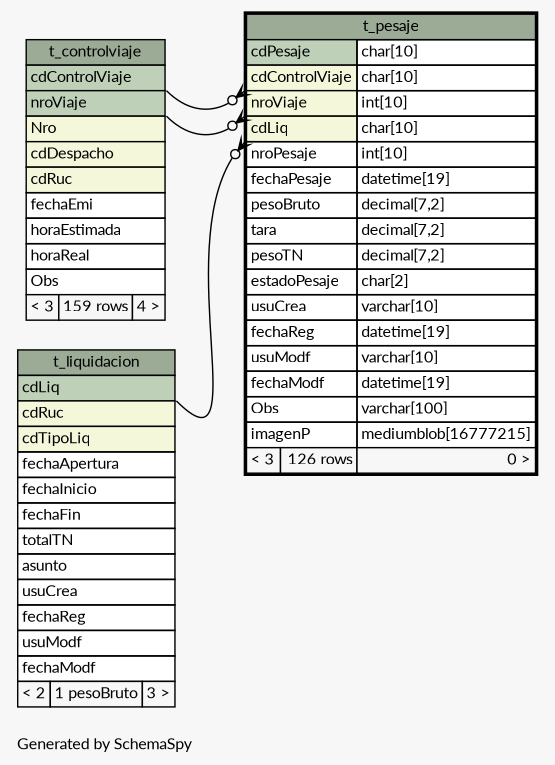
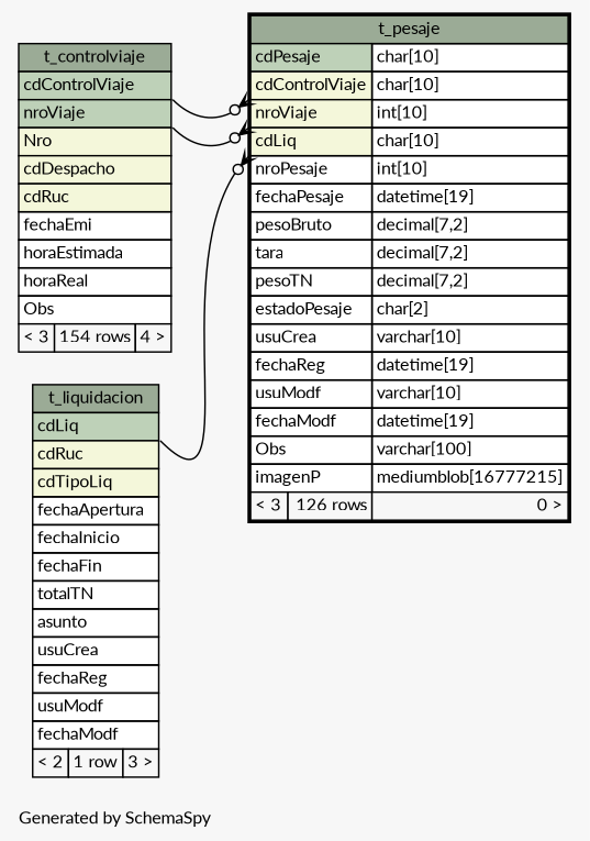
  digraph {
    bgcolor="#f7f7f7"
    fontname=Lato
    fontsize=11
    label="\nGenerated by SchemaSpy"
    labeljust=l
    nodesep=0.18
    rankdir=RL
    ranksep=0.46
    node [fontname=Lato fontsize=11 shape=plaintext]
    edge [arrowhead=none arrowsize=0.8 arrowtail=crowodot dir=back fontname=Lato]
    n1 [label=<     <TABLE BORDER="2" CELLBORDER="1" CELLSPACING="0" BGCOLOR="#ffffff">       <TR><TD COLSPAN="3" BGCOLOR="#9bab96" ALIGN="CENTER">t_pesaje</TD></TR>       <TR><TD PORT="cdPesaje" COLSPAN="2" BGCOLOR="#bed1b8" ALIGN="LEFT">cdPesaje</TD><TD PORT="cdPesaje.type" ALIGN="LEFT">char[10]</TD></TR>       <TR><TD PORT="cdControlViaje" COLSPAN="2" BGCOLOR="#f4f7da" ALIGN="LEFT">cdControlViaje</TD><TD PORT="cdControlViaje.type" ALIGN="LEFT">char[10]</TD></TR>       <TR><TD PORT="nroViaje" COLSPAN="2" BGCOLOR="#f4f7da" ALIGN="LEFT">nroViaje</TD><TD PORT="nroViaje.type" ALIGN="LEFT">int[10]</TD></TR>       <TR><TD PORT="cdLiq" COLSPAN="2" BGCOLOR="#f4f7da" ALIGN="LEFT">cdLiq</TD><TD PORT="cdLiq.type" ALIGN="LEFT">char[10]</TD></TR>       <TR><TD PORT="nroPesaje" COLSPAN="2" ALIGN="LEFT">nroPesaje</TD><TD PORT="nroPesaje.type" ALIGN="LEFT">int[10]</TD></TR>       <TR><TD PORT="fechaPesaje" COLSPAN="2" ALIGN="LEFT">fechaPesaje</TD><TD PORT="fechaPesaje.type" ALIGN="LEFT">datetime[19]</TD></TR>       <TR><TD PORT="pesoBruto" COLSPAN="2" ALIGN="LEFT">pesoBruto</TD><TD PORT="pesoBruto.type" ALIGN="LEFT">decimal[7,2]</TD></TR>       <TR><TD PORT="tara" COLSPAN="2" ALIGN="LEFT">tara</TD><TD PORT="tara.type" ALIGN="LEFT">decimal[7,2]</TD></TR>       <TR><TD PORT="pesoTN" COLSPAN="2" ALIGN="LEFT">pesoTN</TD><TD PORT="pesoTN.type" ALIGN="LEFT">decimal[7,2]</TD></TR>       <TR><TD PORT="estadoPesaje" COLSPAN="2" ALIGN="LEFT">estadoPesaje</TD><TD PORT="estadoPesaje.type" ALIGN="LEFT">char[2]</TD></TR>       <TR><TD PORT="usuCrea" COLSPAN="2" ALIGN="LEFT">usuCrea</TD><TD PORT="usuCrea.type" ALIGN="LEFT">varchar[10]</TD></TR>       <TR><TD PORT="fechaReg" COLSPAN="2" ALIGN="LEFT">fechaReg</TD><TD PORT="fechaReg.type" ALIGN="LEFT">datetime[19]</TD></TR>       <TR><TD PORT="usuModf" COLSPAN="2" ALIGN="LEFT">usuModf</TD><TD PORT="usuModf.type" ALIGN="LEFT">varchar[10]</TD></TR>       <TR><TD PORT="fechaModf" COLSPAN="2" ALIGN="LEFT">fechaModf</TD><TD PORT="fechaModf.type" ALIGN="LEFT">datetime[19]</TD></TR>       <TR><TD PORT="Obs" COLSPAN="2" ALIGN="LEFT">Obs</TD><TD PORT="Obs.type" ALIGN="LEFT">varchar[100]</TD></TR>       <TR><TD PORT="imagenP" COLSPAN="2" ALIGN="LEFT">imagenP</TD><TD PORT="imagenP.type" ALIGN="LEFT">mediumblob[16777215]</TD></TR>       <TR><TD ALIGN="LEFT" BGCOLOR="#f7f7f7">&lt; 3</TD><TD ALIGN="RIGHT" BGCOLOR="#f7f7f7">126 rows</TD><TD ALIGN="RIGHT" BGCOLOR="#f7f7f7">0 &gt;</TD></TR>     </TABLE>>]
-   n2 [label=<     <TABLE BORDER="0" CELLBORDER="1" CELLSPACING="0" BGCOLOR="#ffffff">       <TR><TD COLSPAN="3" BGCOLOR="#9bab96" ALIGN="CENTER">t_controlviaje</TD></TR>       <TR><TD PORT="cdControlViaje" COLSPAN="3" BGCOLOR="#bed1b8" ALIGN="LEFT">cdControlViaje</TD></TR>       <TR><TD PORT="nroViaje" COLSPAN="3" BGCOLOR="#bed1b8" ALIGN="LEFT">nroViaje</TD></TR>       <TR><TD PORT="Nro" COLSPAN="3" BGCOLOR="#f4f7da" ALIGN="LEFT">Nro</TD></TR>       <TR><TD PORT="cdDespacho" COLSPAN="3" BGCOLOR="#f4f7da" ALIGN="LEFT">cdDespacho</TD></TR>       <TR><TD PORT="cdRuc" COLSPAN="3" BGCOLOR="#f4f7da" ALIGN="LEFT">cdRuc</TD></TR>       <TR><TD PORT="fechaEmi" COLSPAN="3" ALIGN="LEFT">fechaEmi</TD></TR>       <TR><TD PORT="horaEstimada" COLSPAN="3" ALIGN="LEFT">horaEstimada</TD></TR>       <TR><TD PORT="horaReal" COLSPAN="3" ALIGN="LEFT">horaReal</TD></TR>       <TR><TD PORT="Obs" COLSPAN="3" ALIGN="LEFT">Obs</TD></TR>       <TR><TD ALIGN="LEFT" BGCOLOR="#f7f7f7">&lt; 3</TD><TD ALIGN="RIGHT" BGCOLOR="#f7f7f7">159 rows</TD><TD ALIGN="RIGHT" BGCOLOR="#f7f7f7">4 &gt;</TD></TR>     </TABLE>>]
-   n3 [label=<     <TABLE BORDER="0" CELLBORDER="1" CELLSPACING="0" BGCOLOR="#ffffff">       <TR><TD COLSPAN="3" BGCOLOR="#9bab96" ALIGN="CENTER">t_liquidacion</TD></TR>       <TR><TD PORT="cdLiq" COLSPAN="3" BGCOLOR="#bed1b8" ALIGN="LEFT">cdLiq</TD></TR>       <TR><TD PORT="cdRuc" COLSPAN="3" BGCOLOR="#f4f7da" ALIGN="LEFT">cdRuc</TD></TR>       <TR><TD PORT="cdTipoLiq" COLSPAN="3" BGCOLOR="#f4f7da" ALIGN="LEFT">cdTipoLiq</TD></TR>       <TR><TD PORT="fechaApertura" COLSPAN="3" ALIGN="LEFT">fechaApertura</TD></TR>       <TR><TD PORT="fechaInicio" COLSPAN="3" ALIGN="LEFT">fechaInicio</TD></TR>       <TR><TD PORT="fechaFin" COLSPAN="3" ALIGN="LEFT">fechaFin</TD></TR>       <TR><TD PORT="totalTN" COLSPAN="3" ALIGN="LEFT">totalTN</TD></TR>       <TR><TD PORT="asunto" COLSPAN="3" ALIGN="LEFT">asunto</TD></TR>       <TR><TD PORT="usuCrea" COLSPAN="3" ALIGN="LEFT">usuCrea</TD></TR>       <TR><TD PORT="fechaReg" COLSPAN="3" ALIGN="LEFT">fechaReg</TD></TR>       <TR><TD PORT="usuModf" COLSPAN="3" ALIGN="LEFT">usuModf</TD></TR>       <TR><TD PORT="fechaModf" COLSPAN="3" ALIGN="LEFT">fechaModf</TD></TR>       <TR><TD ALIGN="LEFT" BGCOLOR="#f7f7f7">&lt; 2</TD><TD ALIGN="RIGHT" BGCOLOR="#f7f7f7">1 pesoBruto</TD><TD ALIGN="RIGHT" BGCOLOR="#f7f7f7">3 &gt;</TD></TR>     </TABLE>>]
+   n2 [label=<     <TABLE BORDER="0" CELLBORDER="1" CELLSPACING="0" BGCOLOR="#ffffff">       <TR><TD COLSPAN="3" BGCOLOR="#9bab96" ALIGN="CENTER">t_controlviaje</TD></TR>       <TR><TD PORT="cdControlViaje" COLSPAN="3" BGCOLOR="#bed1b8" ALIGN="LEFT">cdControlViaje</TD></TR>       <TR><TD PORT="nroViaje" COLSPAN="3" BGCOLOR="#bed1b8" ALIGN="LEFT">nroViaje</TD></TR>       <TR><TD PORT="Nro" COLSPAN="3" BGCOLOR="#f4f7da" ALIGN="LEFT">Nro</TD></TR>       <TR><TD PORT="cdDespacho" COLSPAN="3" BGCOLOR="#f4f7da" ALIGN="LEFT">cdDespacho</TD></TR>       <TR><TD PORT="cdRuc" COLSPAN="3" BGCOLOR="#f4f7da" ALIGN="LEFT">cdRuc</TD></TR>       <TR><TD PORT="fechaEmi" COLSPAN="3" ALIGN="LEFT">fechaEmi</TD></TR>       <TR><TD PORT="horaEstimada" COLSPAN="3" ALIGN="LEFT">horaEstimada</TD></TR>       <TR><TD PORT="horaReal" COLSPAN="3" ALIGN="LEFT">horaReal</TD></TR>       <TR><TD PORT="Obs" COLSPAN="3" ALIGN="LEFT">Obs</TD></TR>       <TR><TD ALIGN="LEFT" BGCOLOR="#f7f7f7">&lt; 3</TD><TD ALIGN="RIGHT" BGCOLOR="#f7f7f7">154 rows</TD><TD ALIGN="RIGHT" BGCOLOR="#f7f7f7">4 &gt;</TD></TR>     </TABLE>>]
+   n3 [label=<     <TABLE BORDER="0" CELLBORDER="1" CELLSPACING="0" BGCOLOR="#ffffff">       <TR><TD COLSPAN="3" BGCOLOR="#9bab96" ALIGN="CENTER">t_liquidacion</TD></TR>       <TR><TD PORT="cdLiq" COLSPAN="3" BGCOLOR="#bed1b8" ALIGN="LEFT">cdLiq</TD></TR>       <TR><TD PORT="cdRuc" COLSPAN="3" BGCOLOR="#f4f7da" ALIGN="LEFT">cdRuc</TD></TR>       <TR><TD PORT="cdTipoLiq" COLSPAN="3" BGCOLOR="#f4f7da" ALIGN="LEFT">cdTipoLiq</TD></TR>       <TR><TD PORT="fechaApertura" COLSPAN="3" ALIGN="LEFT">fechaApertura</TD></TR>       <TR><TD PORT="fechaInicio" COLSPAN="3" ALIGN="LEFT">fechaInicio</TD></TR>       <TR><TD PORT="fechaFin" COLSPAN="3" ALIGN="LEFT">fechaFin</TD></TR>       <TR><TD PORT="totalTN" COLSPAN="3" ALIGN="LEFT">totalTN</TD></TR>       <TR><TD PORT="asunto" COLSPAN="3" ALIGN="LEFT">asunto</TD></TR>       <TR><TD PORT="usuCrea" COLSPAN="3" ALIGN="LEFT">usuCrea</TD></TR>       <TR><TD PORT="fechaReg" COLSPAN="3" ALIGN="LEFT">fechaReg</TD></TR>       <TR><TD PORT="usuModf" COLSPAN="3" ALIGN="LEFT">usuModf</TD></TR>       <TR><TD PORT="fechaModf" COLSPAN="3" ALIGN="LEFT">fechaModf</TD></TR>       <TR><TD ALIGN="LEFT" BGCOLOR="#f7f7f7">&lt; 2</TD><TD ALIGN="RIGHT" BGCOLOR="#f7f7f7">1 row</TD><TD ALIGN="RIGHT" BGCOLOR="#f7f7f7">3 &gt;</TD></TR>     </TABLE>>]
    n1 -> n2 [headport="cdControlViaje:se" tailport="cdControlViaje:sw"]
    n1 -> n2 [headport="nroViaje:se" tailport="nroViaje:sw"]
    n1 -> n3 [headport="cdLiq:se" tailport="cdLiq:sw"]
  }
